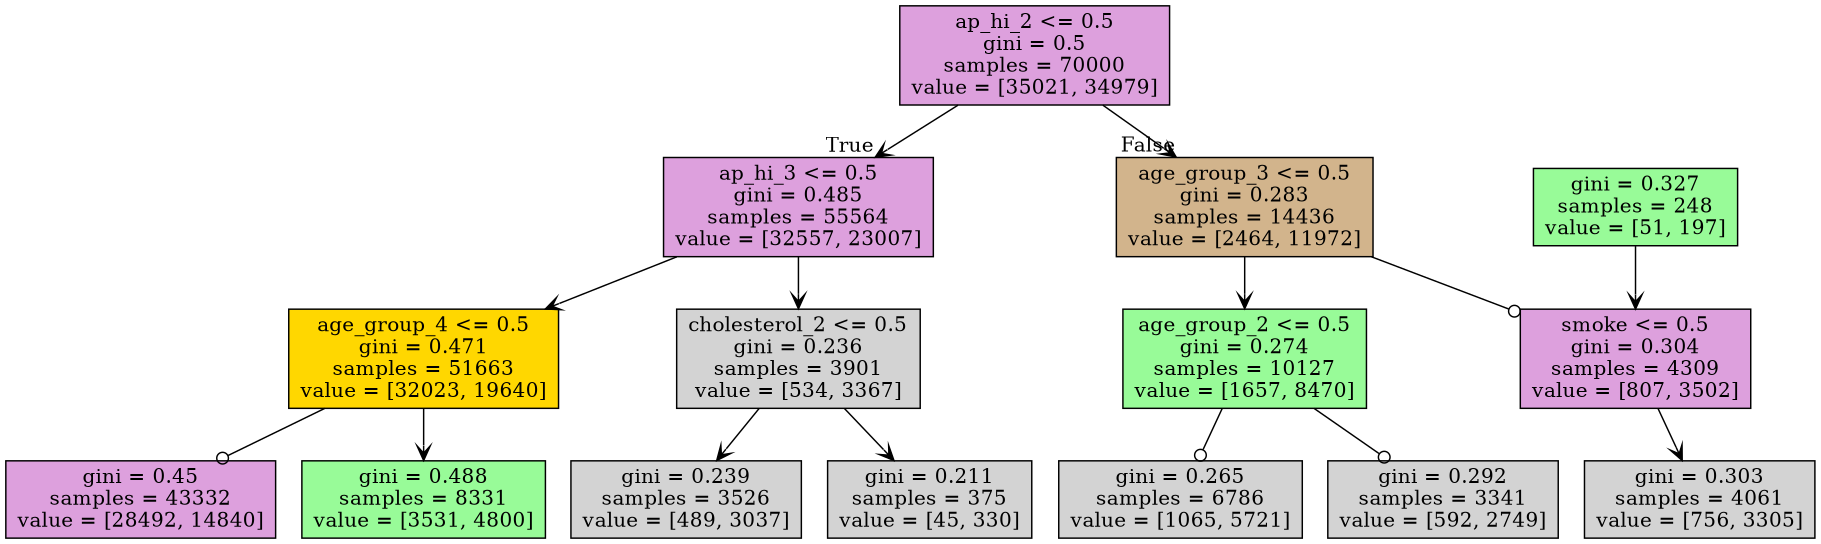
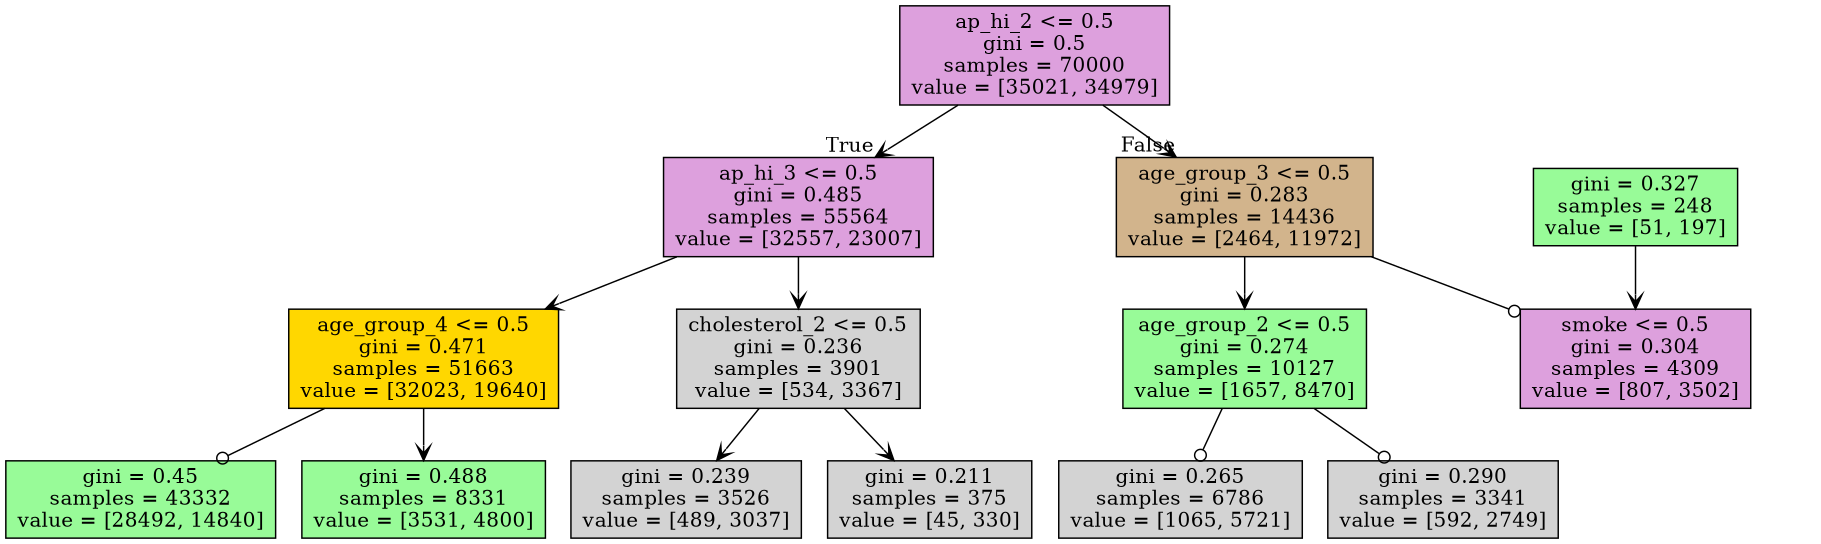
  digraph {
    fontname="DejaVu Serif"
    node [color=black fillcolor=lightgrey fontname="DejaVu Serif" shape=box style=filled]
    edge [arrowhead=vee fontname="DejaVu Serif"]
    n1 [fillcolor=plum label="ap_hi_2 <= 0.5\ngini = 0.5\nsamples = 70000\nvalue = [35021, 34979]"]
    n2 [fillcolor=plum label="ap_hi_3 <= 0.5\ngini = 0.485\nsamples = 55564\nvalue = [32557, 23007]"]
    n3 [fillcolor=tan label="age_group_3 <= 0.5\ngini = 0.283\nsamples = 14436\nvalue = [2464, 11972]"]
    n4 [fillcolor=gold label="age_group_4 <= 0.5\ngini = 0.471\nsamples = 51663\nvalue = [32023, 19640]"]
    n5 [label="cholesterol_2 <= 0.5\ngini = 0.236\nsamples = 3901\nvalue = [534, 3367]"]
    n6 [fillcolor=palegreen label="age_group_2 <= 0.5\ngini = 0.274\nsamples = 10127\nvalue = [1657, 8470]"]
    n7 [fillcolor=plum label="smoke <= 0.5\ngini = 0.304\nsamples = 4309\nvalue = [807, 3502]"]
-   n8 [fillcolor=plum label="gini = 0.45\nsamples = 43332\nvalue = [28492, 14840]"]
+   n8 [fillcolor=palegreen label="gini = 0.45\nsamples = 43332\nvalue = [28492, 14840]"]
    n9 [fillcolor=palegreen label="gini = 0.488\nsamples = 8331\nvalue = [3531, 4800]"]
    n10 [label="gini = 0.239\nsamples = 3526\nvalue = [489, 3037]"]
    n11 [label="gini = 0.211\nsamples = 375\nvalue = [45, 330]"]
    n12 [label="gini = 0.265\nsamples = 6786\nvalue = [1065, 5721]"]
-   n13 [label="gini = 0.292\nsamples = 3341\nvalue = [592, 2749]"]
-   n14 [label="gini = 0.303\nsamples = 4061\nvalue = [756, 3305]"]
+   n13 [label="gini = 0.290\nsamples = 3341\nvalue = [592, 2749]"]
    n15 [fillcolor=palegreen label="gini = 0.327\nsamples = 248\nvalue = [51, 197]"]
    n1 -> n2 [headlabel=True labelangle=45 labeldistance=2.5]
    n1 -> n3 [headlabel=False labelangle=-45 labeldistance=2.5]
    n2 -> n4
    n2 -> n5
    n3 -> n6
    n3 -> n7 [arrowhead=odot]
    n4 -> n8 [arrowhead=odot]
    n4 -> n9
    n5 -> n10
    n5 -> n11
    n6 -> n12 [arrowhead=odot]
    n6 -> n13 [arrowhead=odot]
-   n7 -> n14
    n15 -> n7
  }
